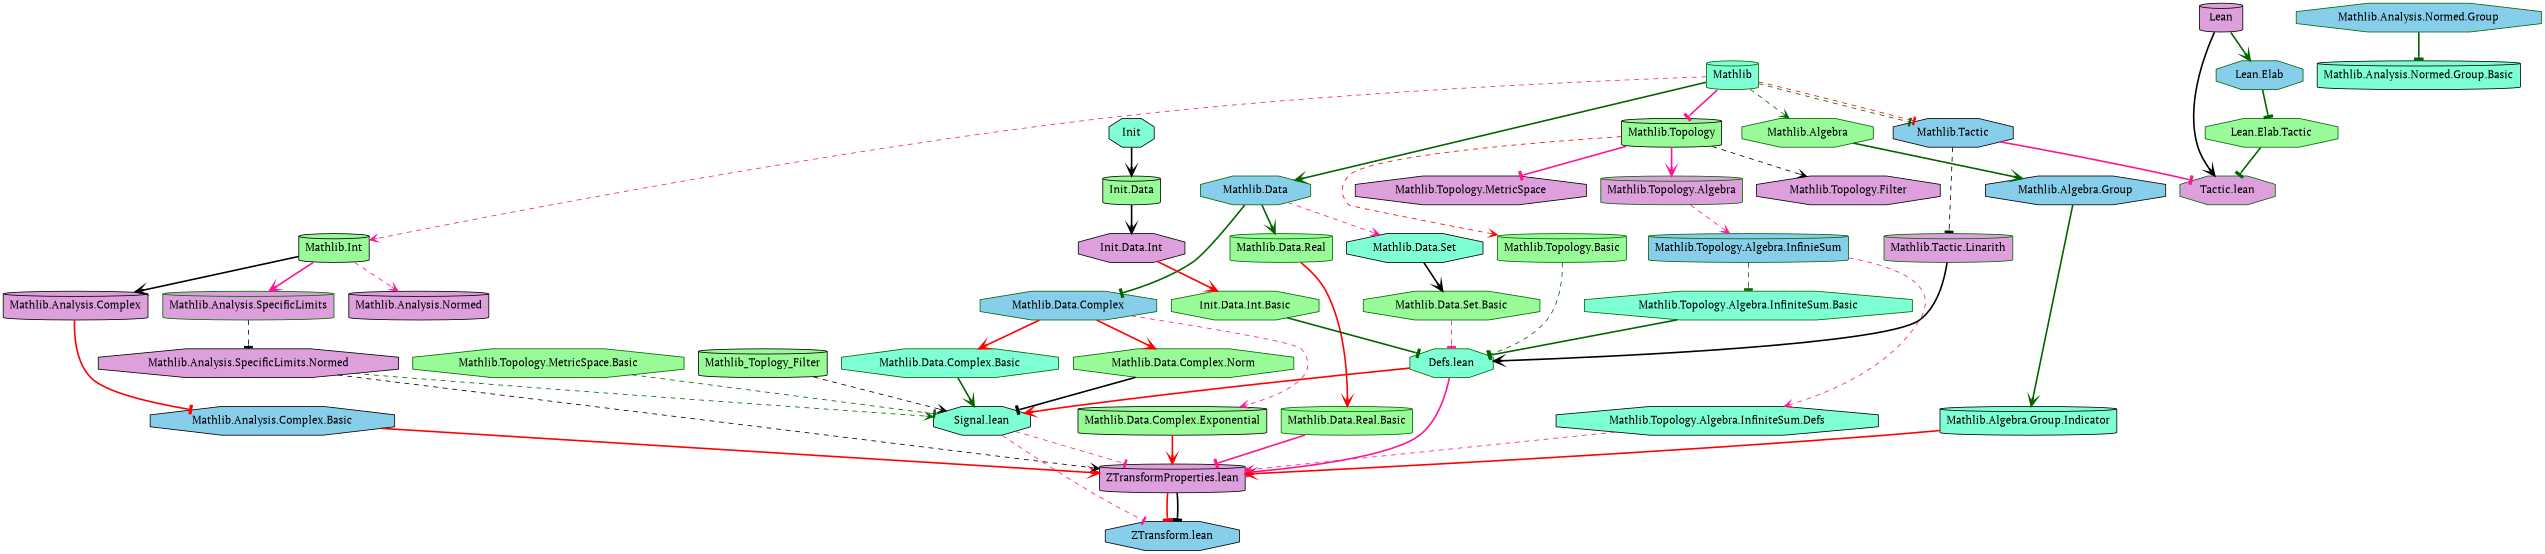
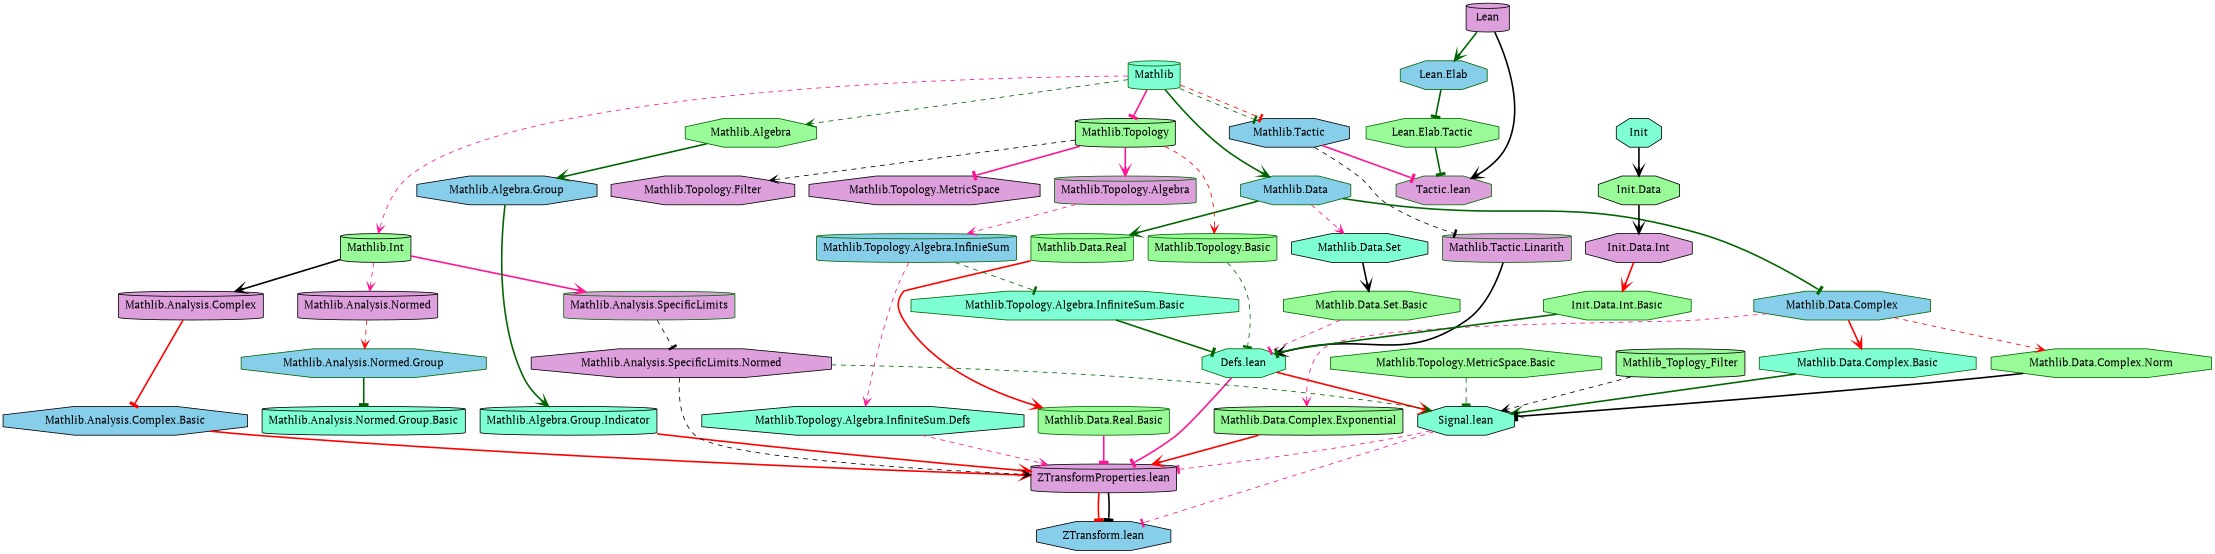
  digraph {
    fontname="PT Serif"
    rankdir=TB
    node [color=black fillcolor=palegreen fontname="PT Serif" shape=octagon style=filled]
    edge [arrowhead=vee color=darkgreen fontname="PT Serif" style=bold]
    n1 [color=darkgreen fillcolor=aquamarine label="Defs.lean"]
    n2 [fillcolor=aquamarine label="Signal.lean"]
    n3 [fillcolor=plum label="ZTransformProperties.lean" shape=cylinder]
    n4 [fillcolor=skyblue label="ZTransform.lean"]
    n5 [color=darkgreen fillcolor=plum label="Tactic.lean"]
    n6 [fillcolor=plum label=Lean shape=cylinder]
    n7 [color=darkgreen fillcolor=skyblue label="Lean.Elab"]
    n8 [color=darkgreen label="Lean.Elab.Tactic"]
    n9 [color=darkgreen fillcolor=aquamarine label=Mathlib shape=cylinder]
    n10 [fillcolor=skyblue label="Mathlib.Tactic"]
    n11 [color=darkgreen label="Mathlib.Algebra"]
    n12 [color=darkgreen fillcolor=skyblue label="Mathlib.Data"]
    n13 [label="Mathlib.Topology" shape=cylinder]
    n14 [label="Mathlib.Int" shape=cylinder]
    n15 [color=darkgreen fillcolor=plum label="Mathlib.Tactic.Linarith" shape=cylinder]
    n16 [fillcolor=skyblue label="Mathlib.Algebra.Group"]
    n17 [fillcolor=aquamarine label="Mathlib.Data.Set"]
    n18 [color=darkgreen label="Mathlib.Data.Real" shape=cylinder]
    n19 [color=darkgreen fillcolor=skyblue label="Mathlib.Data.Complex"]
    n20 [color=darkgreen label="Mathlib.Topology.Basic" shape=cylinder]
    n21 [fillcolor=plum label="Mathlib.Topology.Filter"]
    n22 [fillcolor=plum label="Mathlib.Topology.MetricSpace"]
    n23 [color=darkgreen fillcolor=plum label="Mathlib.Topology.Algebra" shape=cylinder]
    n24 [fillcolor=plum label="Mathlib.Analysis.Complex" shape=cylinder]
    n25 [fillcolor=plum label="Mathlib.Analysis.Normed" shape=cylinder]
    n26 [color=darkgreen fillcolor=plum label="Mathlib.Analysis.SpecificLimits" shape=cylinder]
-   n27 [label="Init.Data" shape=cylinder]
+   n27 [label="Init.Data"]
    n28 [fillcolor=plum label="Init.Data.Int"]
    n29 [color=darkgreen label="Init.Data.Int.Basic"]
    Init [fillcolor=aquamarine]
    n31 [fillcolor=aquamarine label="Mathlib.Algebra.Group.Indicator" shape=cylinder]
    n32 [color=darkgreen label="Mathlib.Data.Set.Basic"]
    n33 [color=darkgreen label="Mathlib.Data.Real.Basic" shape=cylinder]
    n34 [color=darkgreen fillcolor=aquamarine label="Mathlib.Data.Complex.Basic"]
    n35 [label="Mathlib.Data.Complex.Exponential" shape=cylinder]
    n36 [color=darkgreen label="Mathlib.Data.Complex.Norm"]
    n37 [color=darkgreen fillcolor=skyblue label="Mathlib.Topology.Algebra.InfinieSum" shape=cylinder]
    n38 [color=darkgreen label="Mathlib.Topology.MetricSpace.Basic"]
    n39 [color=darkgreen fillcolor=aquamarine label="Mathlib.Topology.Algebra.InfiniteSum.Basic"]
    n40 [fillcolor=aquamarine label="Mathlib.Topology.Algebra.InfiniteSum.Defs"]
    n41 [fillcolor=skyblue label="Mathlib.Analysis.Complex.Basic"]
    n42 [color=darkgreen fillcolor=skyblue label="Mathlib.Analysis.Normed.Group"]
    n43 [fillcolor=plum label="Mathlib.Analysis.SpecificLimits.Normed"]
    n44 [fillcolor=aquamarine label="Mathlib.Analysis.Normed.Group.Basic" shape=cylinder]
    Mathlib_Toplogy_Filter [shape=cylinder]
    n1 -> n2 [color=red]
    n1 -> n3 [arrowhead=tee color=deeppink]
    n2 -> n3 [arrowhead=tee color=deeppink style=dashed]
    n2 -> n4 [arrowhead=tee color=deeppink style=dashed]
    n3 -> n4 [arrowhead=tee color=red]
    n3 -> n4 [arrowhead=tee color=black]
    n6 -> n5 [color=black]
    n6 -> n7
    n7 -> n8 [arrowhead=tee]
    n8 -> n5 [arrowhead=tee]
    n9 -> n10 [arrowhead=tee style=dashed]
    n9 -> n10 [arrowhead=tee color=red style=dashed]
    n9 -> n11 [style=dashed]
    n9 -> n12
    n9 -> n13 [arrowhead=tee color=deeppink]
    n9 -> n14 [color=deeppink style=dashed]
    n10 -> n5 [arrowhead=tee color=deeppink]
    n10 -> n15 [arrowhead=tee color=black style=dashed]
    n11 -> n16
    n12 -> n17 [color=deeppink style=dashed]
    n12 -> n18
    n12 -> n19 [arrowhead=tee]
    n13 -> n20 [color=red style=dashed]
    n13 -> n21 [color=black style=dashed]
    n13 -> n22 [arrowhead=tee color=deeppink]
    n13 -> n23 [color=deeppink]
    n14 -> n24 [color=black]
    n14 -> n25 [color=deeppink style=dashed]
    n14 -> n26 [color=deeppink]
    n15 -> n1 [color=black]
    n16 -> n31
    n17 -> n32 [color=black]
    n18 -> n33 [color=red]
    n19 -> n34 [color=red]
    n19 -> n35 [color=deeppink style=dashed]
-   n19 -> n36 [color=red]
+   n19 -> n36 [color=red style=dashed]
    n20 -> n1 [arrowhead=tee style=dashed]
    n23 -> n37 [color=deeppink style=dashed]
    n24 -> n41 [arrowhead=tee color=red]
+   n25 -> n42 [color=red style=dashed]
    n26 -> n43 [arrowhead=tee color=black style=dashed]
    n27 -> n28 [color=black]
    n28 -> n29 [color=red]
    n29 -> n1 [arrowhead=tee]
    Init -> n27 [color=black]
    n31 -> n3 [color=red]
    n32 -> n1 [arrowhead=tee color=deeppink style=dashed]
    n33 -> n3 [arrowhead=tee color=deeppink]
    n34 -> n2
    n35 -> n3 [color=red]
    n36 -> n2 [arrowhead=tee color=black]
    n37 -> n39 [arrowhead=tee style=dashed]
    n37 -> n40 [color=deeppink style=dashed]
    n38 -> n2 [arrowhead=tee style=dashed]
    n39 -> n1 [arrowhead=tee]
    n40 -> n3 [color=deeppink style=dashed]
    n41 -> n3 [color=red]
    n42 -> n44 [arrowhead=tee]
    n43 -> n2 [style=dashed]
    n43 -> n3 [color=black style=dashed]
    Mathlib_Toplogy_Filter -> n2 [color=black style=dashed]
  }
